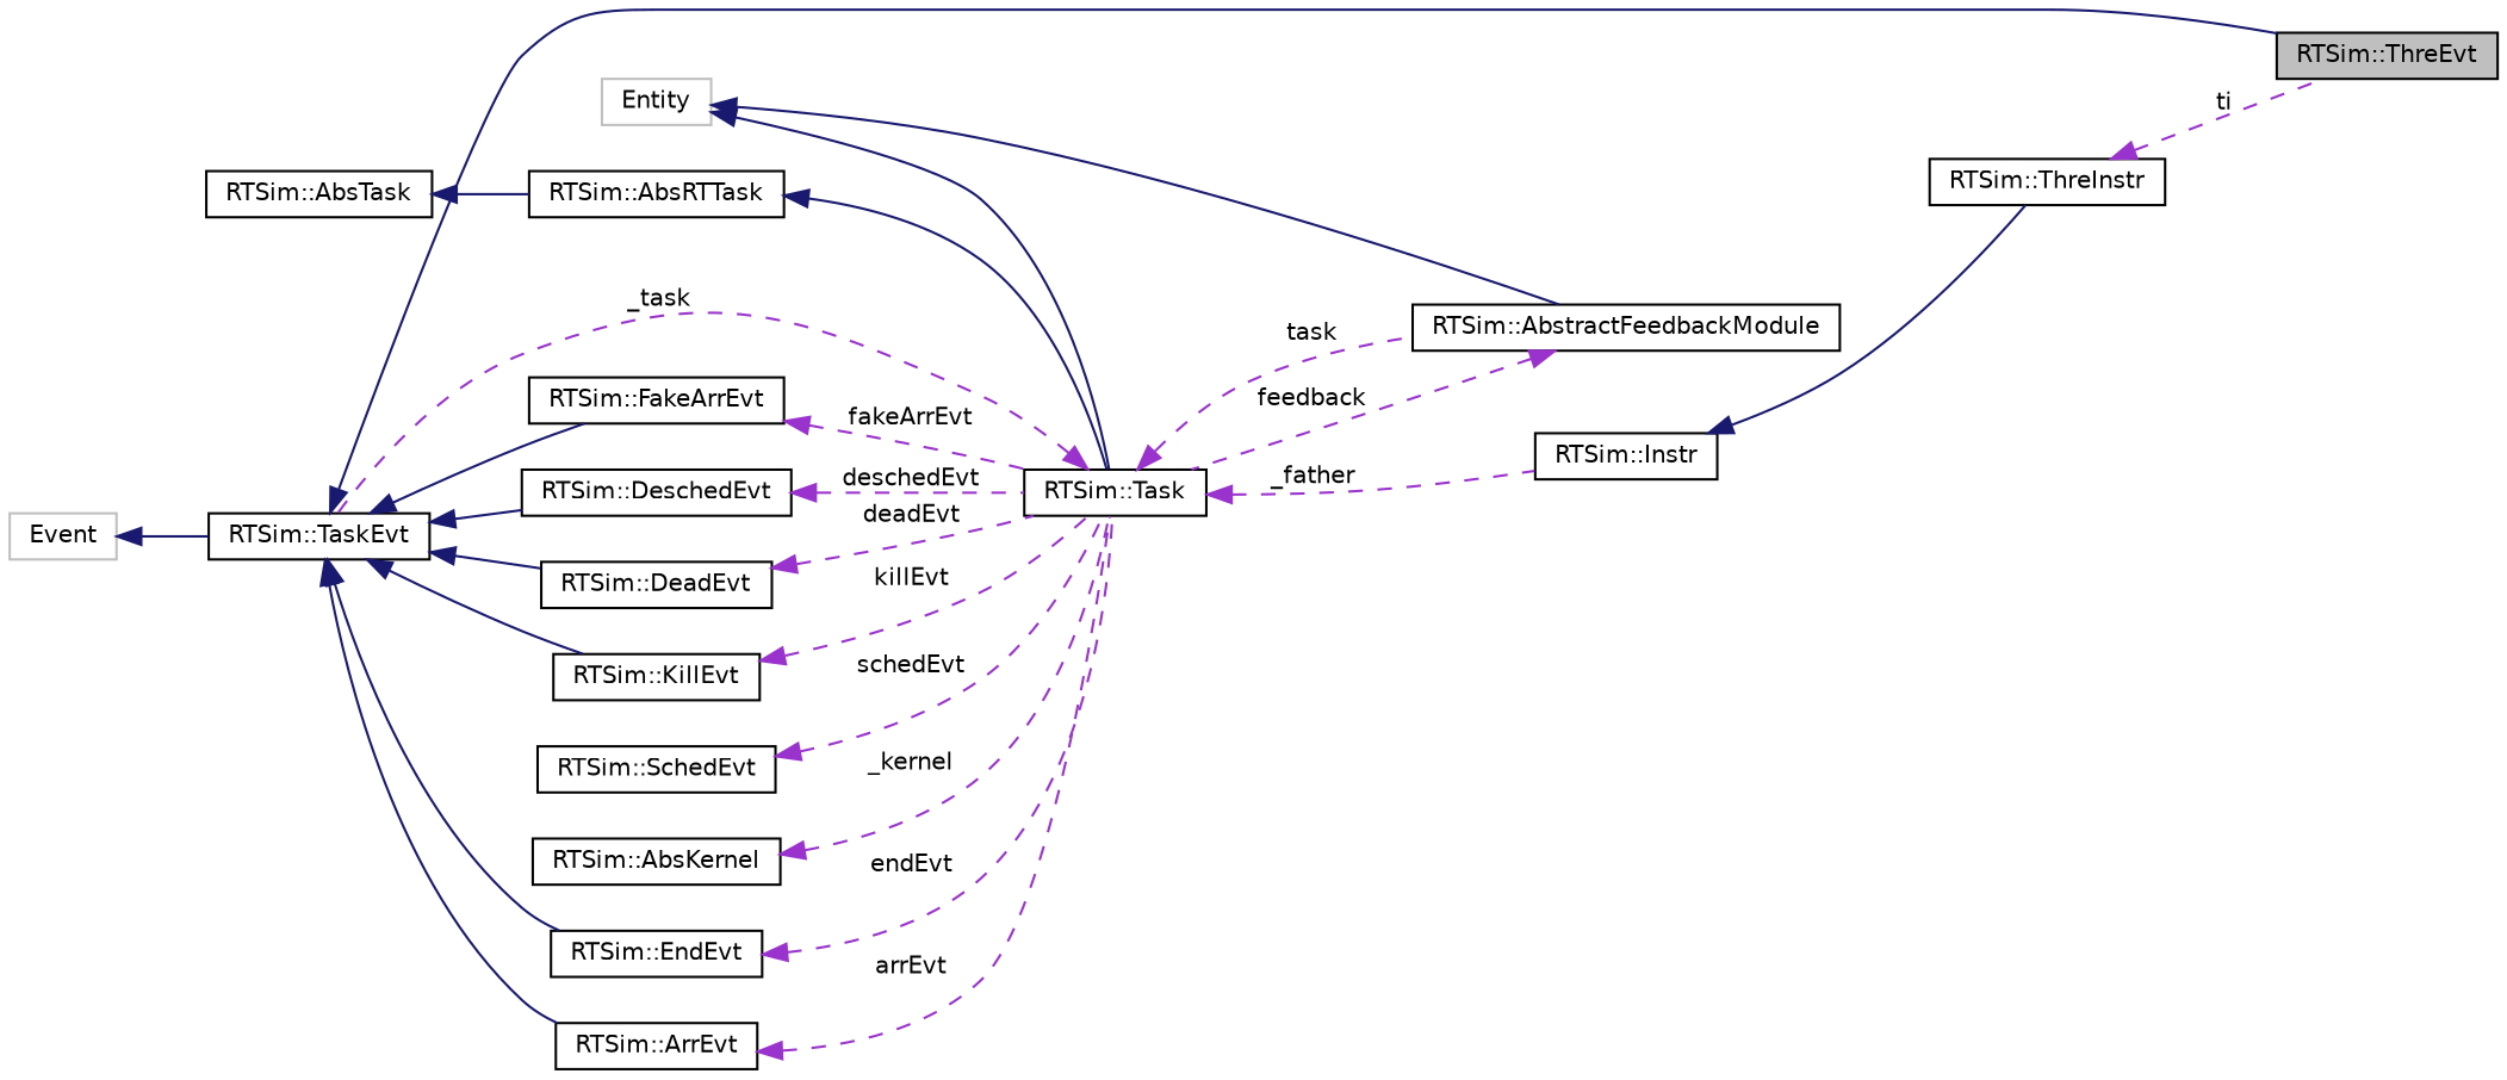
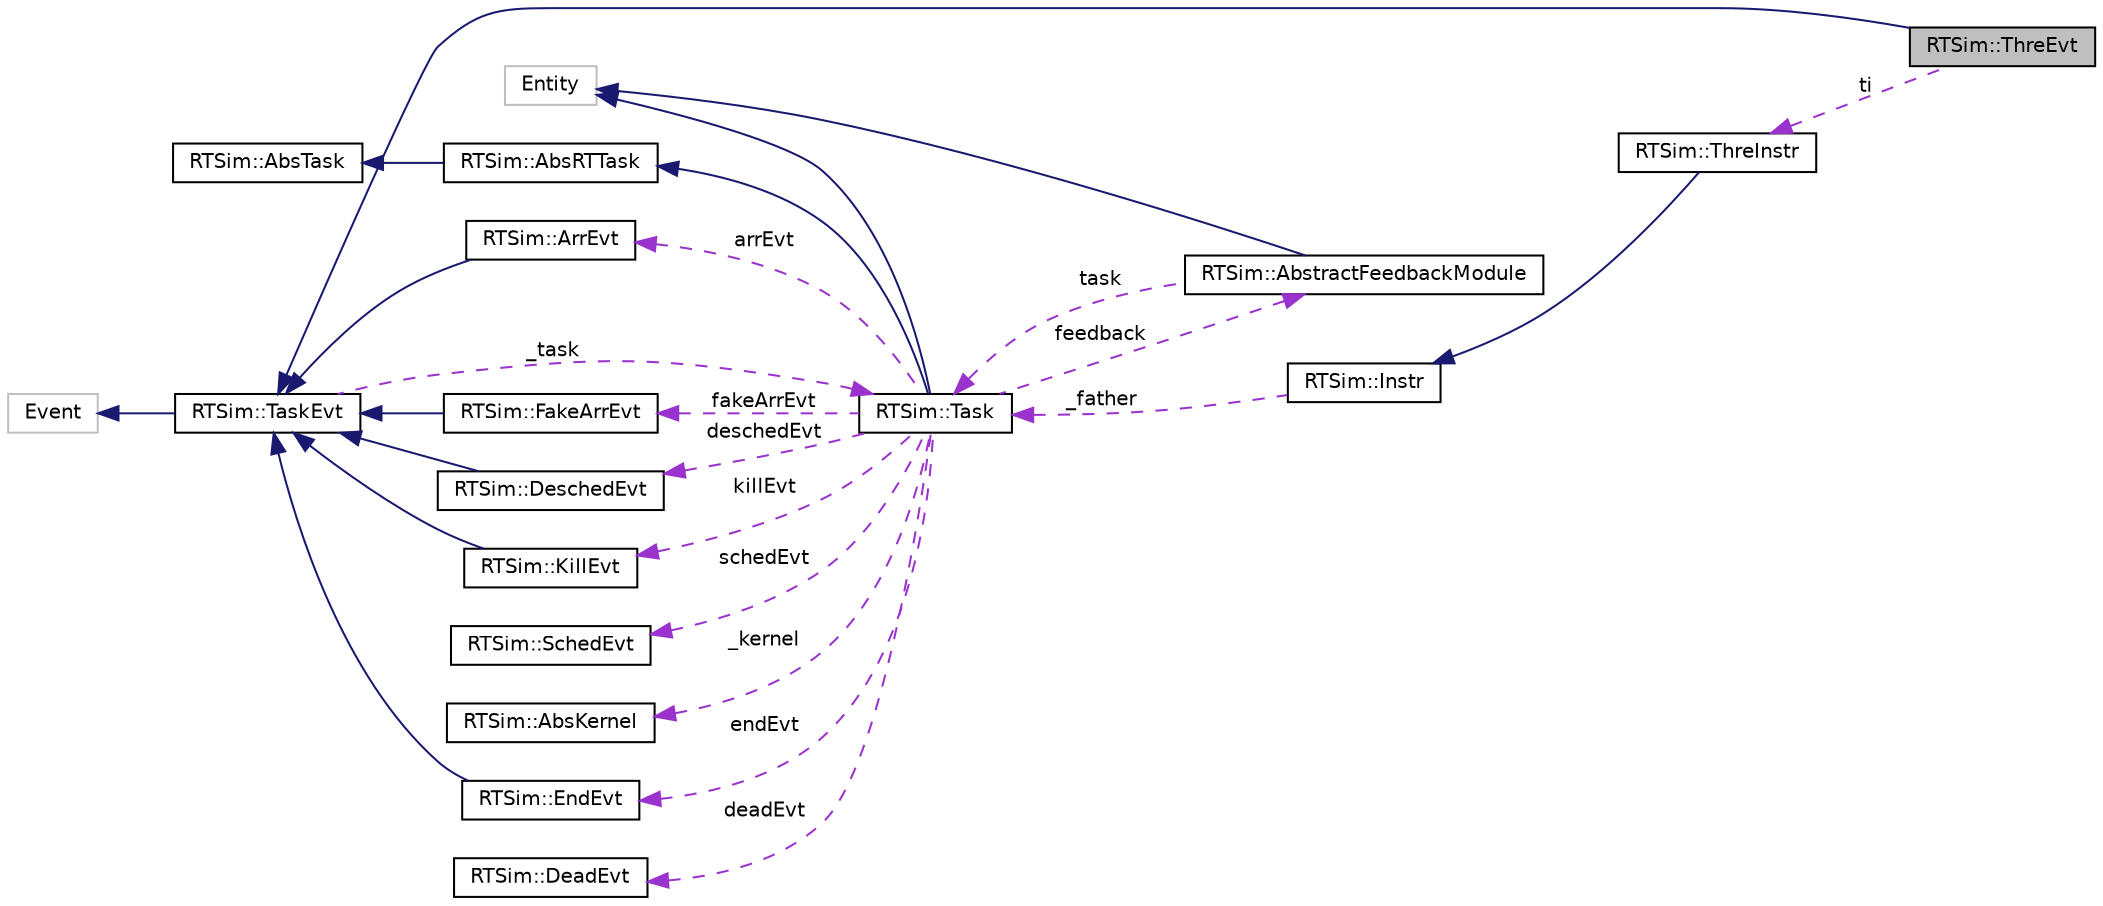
  digraph {
    rankdir=LR
    node [color=black fillcolor=white fontname=Helvetica fontsize=10 shape=record style=filled]
    edge [color=midnightblue dir=back fontname=Helvetica fontsize=10 labelfontname=Helvetica labelfontsize=10 style=solid]
    n1 [fillcolor=grey75 fontcolor=black height=0.2 label="RTSim::ThreEvt" width=0.4]
    n2 [height=0.2 label="RTSim::TaskEvt" width=0.4]
    n3 [height=0.2 label="RTSim::FakeArrEvt" width=0.4]
    n4 [height=0.2 label="RTSim::DeschedEvt" width=0.4]
    n5 [height=0.2 label="RTSim::DeadEvt" width=0.4]
    n6 [height=0.2 label="RTSim::KillEvt" width=0.4]
    n7 [height=0.2 label="RTSim::EndEvt" width=0.4]
    n8 [height=0.2 label="RTSim::ArrEvt" width=0.4]
    n9 [height=0.2 label="RTSim::Task" width=0.4]
    n10 [height=0.2 label="RTSim::SchedEvt" width=0.4]
    n11 [color=grey75 height=0.2 label=Event width=0.4]
    n12 [height=0.2 label="RTSim::AbstractFeedbackModule" width=0.4]
    n13 [height=0.2 label="RTSim::Instr" width=0.4]
    n14 [height=0.2 label="RTSim::ThreInstr" width=0.4]
    n15 [color=grey75 height=0.2 label=Entity width=0.4]
    n16 [height=0.2 label="RTSim::AbsRTTask" width=0.4]
    n17 [height=0.2 label="RTSim::AbsTask" width=0.4]
    n18 [height=0.2 label="RTSim::AbsKernel" width=0.4]
    n2 -> n1
    n2 -> n3
    n2 -> n4
-   n2 -> n5
    n2 -> n6
    n2 -> n7
    n2 -> n8
    n3 -> n9 [color=darkorchid3 label=" fakeArrEvt" style=dashed]
    n4 -> n9 [color=darkorchid3 label=" deschedEvt" style=dashed]
    n5 -> n9 [color=darkorchid3 label=" deadEvt" style=dashed]
    n6 -> n9 [color=darkorchid3 label=" killEvt" style=dashed]
    n7 -> n9 [color=darkorchid3 label=" endEvt" style=dashed]
    n8 -> n9 [color=darkorchid3 label=" arrEvt" style=dashed]
    n9 -> n2 [color=darkorchid3 label=" _task" style=dashed]
    n9 -> n12 [color=darkorchid3 label=" task" style=dashed]
    n9 -> n13 [color=darkorchid3 label=" _father" style=dashed]
    n10 -> n9 [color=darkorchid3 label=" schedEvt" style=dashed]
    n11 -> n2
    n12 -> n9 [color=darkorchid3 label=" feedback" style=dashed]
    n13 -> n14
    n14 -> n1 [color=darkorchid3 label=" ti" style=dashed]
    n15 -> n9
    n15 -> n12
    n16 -> n9
    n17 -> n16
    n18 -> n9 [color=darkorchid3 label=" _kernel" style=dashed]
  }
